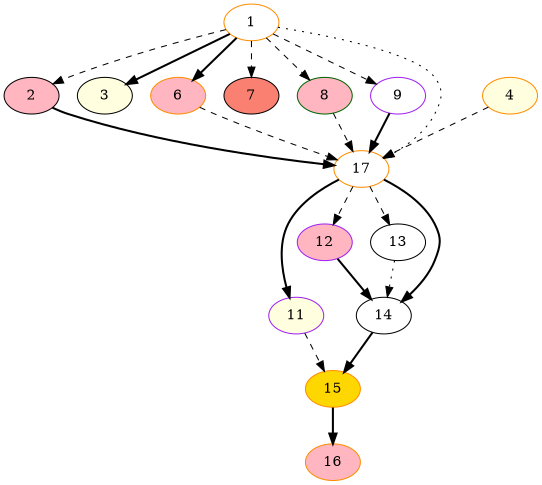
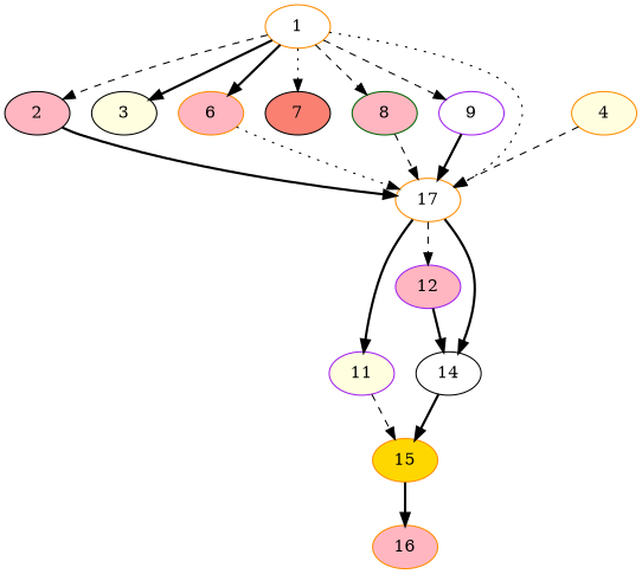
  digraph {
    node [Weight=43 color=darkorange fillcolor=white style=filled]
    edge [Weight=5 style=dashed]
    1 [Weight=57]
    2 [Weight=114 color=black fillcolor=lightpink]
    3 [Weight=143 color=black fillcolor=lightyellow]
    6 [Weight=128 fillcolor=lightpink]
    7 [color=black fillcolor=salmon]
    8 [color=darkgreen fillcolor=lightpink]
    9 [Weight=29 color=purple]
    n8 [Weight=57 label=17]
    11 [color=purple fillcolor=lightyellow]
    12 [Weight=81 color=purple fillcolor=lightpink]
-   13 [Weight=67 color=black]
    14 [Weight=77 color=black]
    4 [Weight=143 fillcolor=lightyellow]
    15 [Weight=17 fillcolor=gold]
    16 [Weight=47 fillcolor=lightpink]
    1 -> 2 [Weight=10]
    1 -> 3 [style=bold]
    1 -> 6 [Weight=9 style=bold]
-   1 -> 7 [Weight=7]
+   1 -> 7 [Weight=7 style=dotted]
    1 -> 8 [Weight=2]
    1 -> 9
    1 -> n8 [Weight=11 style=dotted]
    2 -> n8 [Weight=6 style=bold]
-   6 -> n8 [Weight=2]
+   6 -> n8 [Weight=2 style=dotted]
    8 -> n8 [Weight=6]
    9 -> n8 [Weight=7 style=bold]
    n8 -> 11 [Weight=12 style=bold]
    n8 -> 12 [Weight=15]
-   n8 -> 13 [Weight=8]
    n8 -> 14 [Weight=12 style=bold]
    11 -> 15
    12 -> 14 [Weight=4 style=bold]
-   13 -> 14 [Weight=3 style=dotted]
    14 -> 15 [Weight=3 style=bold]
    4 -> n8
    15 -> 16 [Weight=8 style=bold]
  }
